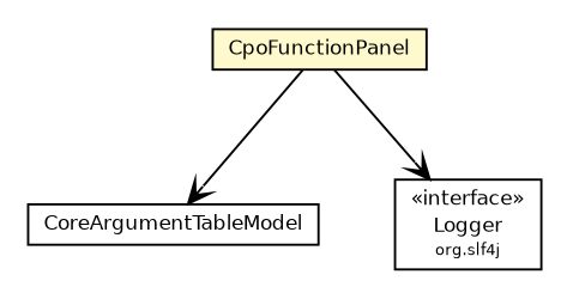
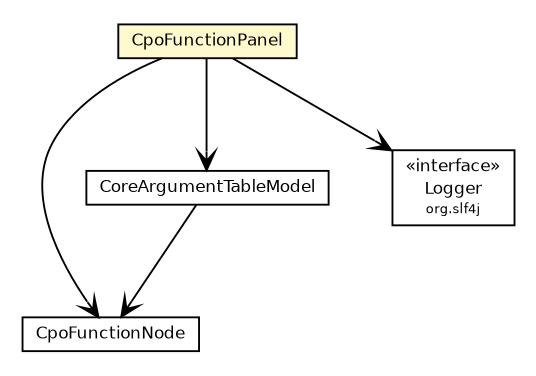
  digraph {
    nodesep=0.25
    ranksep=0.5
    node [fontcolor=black fontname=Helvetica fontsize=9.0 shape=plaintext]
    edge [arrowhead=open color=black fontcolor=black fontname=Helvetica fontsize=10.0 headport=p labelfontname=Helvetica labelfontsize=10 tailport=p]
    n1 [label=<<table title="org.synchronoss.cpo.util.CpoFunctionPanel" border="0" cellborder="1" cellspacing="0" cellpadding="2" port="p" bgcolor="lemonChiffon" href="./CpoFunctionPanel.html"> 		<tr><td><table border="0" cellspacing="0" cellpadding="1"> <tr><td align="center" balign="center"> CpoFunctionPanel </td></tr> 		</table></td></tr> 		</table>>]
+   n2 [label=<<table title="org.synchronoss.cpo.util.CpoFunctionNode" border="0" cellborder="1" cellspacing="0" cellpadding="2" port="p" href="./CpoFunctionNode.html"> 		<tr><td><table border="0" cellspacing="0" cellpadding="1"> <tr><td align="center" balign="center"> CpoFunctionNode </td></tr> 		</table></td></tr> 		</table>>]
    n3 [label=<<table title="org.synchronoss.cpo.util.CoreArgumentTableModel" border="0" cellborder="1" cellspacing="0" cellpadding="2" port="p" href="./CoreArgumentTableModel.html"> 		<tr><td><table border="0" cellspacing="0" cellpadding="1"> <tr><td align="center" balign="center"> CoreArgumentTableModel </td></tr> 		</table></td></tr> 		</table>>]
    n4 [label=<<table title="org.slf4j.Logger" border="0" cellborder="1" cellspacing="0" cellpadding="2" port="p" href="http://java.sun.com/j2se/1.4.2/docs/api/org/slf4j/Logger.html"> 		<tr><td><table border="0" cellspacing="0" cellpadding="1"> <tr><td align="center" balign="center"> &#171;interface&#187; </td></tr> <tr><td align="center" balign="center"> Logger </td></tr> <tr><td align="center" balign="center"><font point-size="7.0"> org.slf4j </font></td></tr> 		</table></td></tr> 		</table>>]
+   n1 -> n2
    n1 -> n3
    n1 -> n4
+   n3 -> n2
  }
